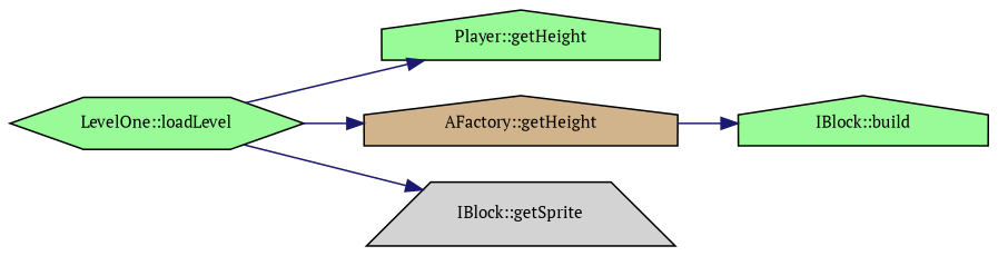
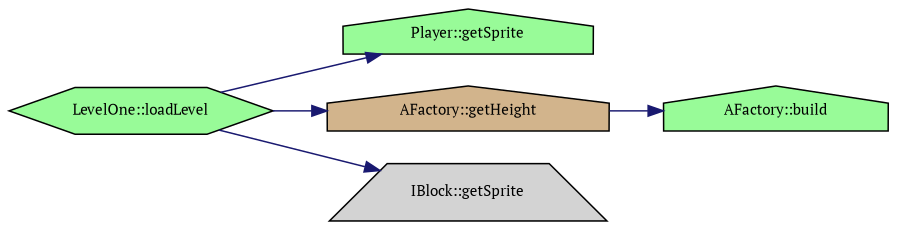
  digraph {
    fontname="PT Serif"
    rankdir=LR
    node [color=black fillcolor=palegreen fontname="PT Serif" fontsize=10 shape=house style=filled]
    edge [color=midnightblue fontname="PT Serif" fontsize=10 labelfontname=Helvetica labelfontsize=10 style=solid]
    n1 [fontcolor=black height=0.2 label="LevelOne::loadLevel" shape=hexagon width=0.4]
-   n2 [height=0.2 label="Player::getHeight" width=0.4]
+   n2 [height=0.2 label="Player::getSprite" width=0.4]
    n3 [fillcolor=tan height=0.2 label="AFactory::getHeight" width=0.4]
    n4 [fillcolor=lightgrey height=0.2 label="IBlock::getSprite" shape=trapezium width=0.4]
-   n5 [height=0.2 label="IBlock::build" width=0.4]
+   n5 [height=0.2 label="AFactory::build" width=0.4]
    n1 -> n2
    n1 -> n3
    n1 -> n4
    n3 -> n5
  }
